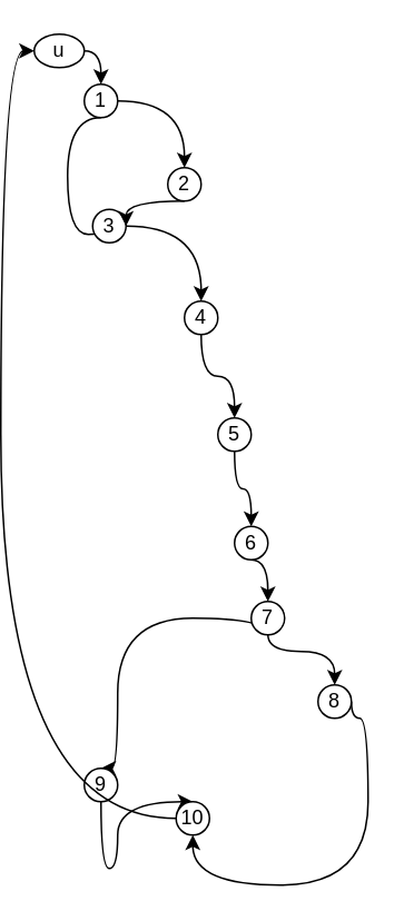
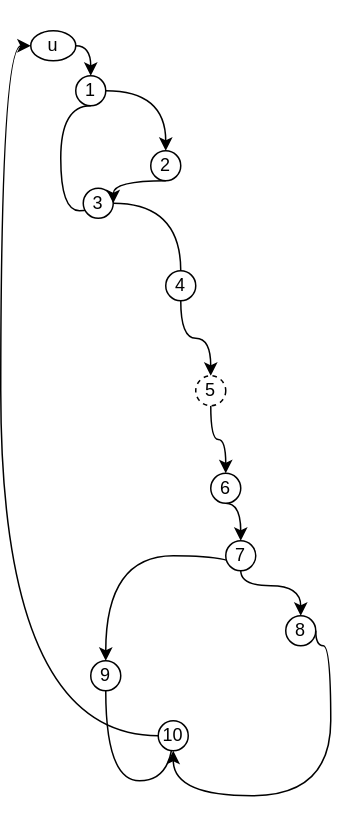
  <mxCell id="0" />
  <mxCell id="1" parent="0" />
  <mxCell id="2" style="edgeStyle=orthogonalEdgeStyle;orthogonalLoop=1;jettySize=auto;html=1;exitX=1;exitY=0.5;exitDx=0;exitDy=0;entryX=0.5;entryY=0;entryDx=0;entryDy=0;curved=1;" edge="1" parent="1" source="3" target="6"><mxGeometry relative="1" as="geometry" /></mxCell>
  <mxCell id="3" value="u" style="ellipse;whiteSpace=wrap;html=1;aspect=fixed;" vertex="1" parent="1"><mxGeometry x="20" y="20" width="30" height="20" as="geometry" /></mxCell>
  <mxCell id="4" style="edgeStyle=orthogonalEdgeStyle;orthogonalLoop=1;jettySize=auto;html=1;exitX=1;exitY=0.5;exitDx=0;exitDy=0;curved=1;" edge="1" parent="1" source="6" target="10"><mxGeometry relative="1" as="geometry" /></mxCell>
  <mxCell id="5" style="edgeStyle=orthogonalEdgeStyle;orthogonalLoop=1;jettySize=auto;html=1;exitX=0.5;exitY=1;exitDx=0;exitDy=0;entryX=0.5;entryY=0;entryDx=0;entryDy=0;curved=1;" edge="1" parent="1" source="6" target="8"><mxGeometry relative="1" as="geometry"><Array as="points"><mxPoint x="40" y="70" /><mxPoint x="40" y="140" /></Array></mxGeometry></mxCell>
  <mxCell id="6" value="1" style="ellipse;whiteSpace=wrap;html=1;aspect=fixed;" vertex="1" parent="1"><mxGeometry x="50" y="50" width="20" height="20" as="geometry" /></mxCell>
- <mxCell id="7" style="edgeStyle=orthogonalEdgeStyle;orthogonalLoop=1;jettySize=auto;html=1;exitX=1;exitY=0.5;exitDx=0;exitDy=0;curved=1;" edge="1" parent="1" source="8" target="12"><mxGeometry relative="1" as="geometry" /></mxCell>
+ <mxCell id="7" style="edgeStyle=orthogonalEdgeStyle;orthogonalLoop=1;jettySize=auto;html=1;exitX=1;exitY=0.5;exitDx=0;exitDy=0;curved=1;endArrow=none;" edge="1" parent="1" source="8" target="12"><mxGeometry relative="1" as="geometry" /></mxCell>
  <mxCell id="8" value="3" style="ellipse;whiteSpace=wrap;html=1;aspect=fixed;" vertex="1" parent="1"><mxGeometry x="55" y="125" width="20" height="20" as="geometry" /></mxCell>
  <mxCell id="9" style="edgeStyle=orthogonalEdgeStyle;orthogonalLoop=1;jettySize=auto;html=1;exitX=0.5;exitY=1;exitDx=0;exitDy=0;curved=1;entryX=1;entryY=0.5;entryDx=0;entryDy=0;" edge="1" parent="1" source="10" target="8"><mxGeometry relative="1" as="geometry"><mxPoint x="60" y="130" as="targetPoint" /></mxGeometry></mxCell>
  <mxCell id="10" value="2" style="ellipse;whiteSpace=wrap;html=1;aspect=fixed;" vertex="1" parent="1"><mxGeometry x="100" y="100" width="20" height="20" as="geometry" /></mxCell>
  <mxCell id="11" style="edgeStyle=orthogonalEdgeStyle;orthogonalLoop=1;jettySize=auto;html=1;exitX=0.5;exitY=1;exitDx=0;exitDy=0;curved=1;" edge="1" parent="1" source="12" target="14"><mxGeometry relative="1" as="geometry" /></mxCell>
  <mxCell id="12" value="4" style="ellipse;whiteSpace=wrap;html=1;aspect=fixed;" vertex="1" parent="1"><mxGeometry x="110" y="180" width="20" height="20" as="geometry" /></mxCell>
  <mxCell id="13" style="edgeStyle=orthogonalEdgeStyle;orthogonalLoop=1;jettySize=auto;html=1;exitX=0.5;exitY=1;exitDx=0;exitDy=0;entryX=0.5;entryY=0;entryDx=0;entryDy=0;curved=1;" edge="1" parent="1" source="14" target="16"><mxGeometry relative="1" as="geometry" /></mxCell>
- <mxCell id="14" value="5" style="ellipse;whiteSpace=wrap;html=1;aspect=fixed;" vertex="1" parent="1"><mxGeometry x="130" y="250" width="20" height="20" as="geometry" /></mxCell>
+ <mxCell id="14" value="5" style="ellipse;whiteSpace=wrap;html=1;aspect=fixed;dashed=1;" vertex="1" parent="1"><mxGeometry x="130" y="250" width="20" height="20" as="geometry" /></mxCell>
  <mxCell id="15" style="edgeStyle=orthogonalEdgeStyle;orthogonalLoop=1;jettySize=auto;html=1;exitX=0.5;exitY=1;exitDx=0;exitDy=0;entryX=0.5;entryY=0;entryDx=0;entryDy=0;curved=1;" edge="1" parent="1" source="16" target="19"><mxGeometry relative="1" as="geometry" /></mxCell>
  <mxCell id="16" value="6" style="ellipse;whiteSpace=wrap;html=1;aspect=fixed;" vertex="1" parent="1"><mxGeometry x="140" y="315" width="20" height="20" as="geometry" /></mxCell>
  <mxCell id="17" style="edgeStyle=orthogonalEdgeStyle;orthogonalLoop=1;jettySize=auto;html=1;exitX=0.5;exitY=1;exitDx=0;exitDy=0;curved=1;" edge="1" parent="1" source="19" target="21"><mxGeometry relative="1" as="geometry"><Array as="points"><mxPoint x="160" y="390" /><mxPoint x="200" y="390" /></Array></mxGeometry></mxCell>
  <mxCell id="18" style="edgeStyle=orthogonalEdgeStyle;orthogonalLoop=1;jettySize=auto;html=1;exitX=0.5;exitY=1;exitDx=0;exitDy=0;entryX=0.5;entryY=0;entryDx=0;entryDy=0;curved=1;" edge="1" parent="1" source="19" target="23"><mxGeometry relative="1" as="geometry"><Array as="points"><mxPoint x="70" y="370" /></Array></mxGeometry></mxCell>
  <mxCell id="19" value="7" style="ellipse;whiteSpace=wrap;html=1;aspect=fixed;" vertex="1" parent="1"><mxGeometry x="150" y="360" width="20" height="20" as="geometry" /></mxCell>
  <mxCell id="20" style="edgeStyle=orthogonalEdgeStyle;orthogonalLoop=1;jettySize=auto;html=1;exitX=1;exitY=0.5;exitDx=0;exitDy=0;curved=1;" edge="1" parent="1" source="21" target="25"><mxGeometry relative="1" as="geometry"><Array as="points"><mxPoint x="210" y="430" /><mxPoint x="220" y="430" /><mxPoint x="220" y="530" /></Array></mxGeometry></mxCell>
  <mxCell id="21" value="8" style="ellipse;whiteSpace=wrap;html=1;aspect=fixed;" vertex="1" parent="1"><mxGeometry x="190" y="410" width="20" height="20" as="geometry" /></mxCell>
  <mxCell id="22" style="edgeStyle=orthogonalEdgeStyle;orthogonalLoop=1;jettySize=auto;html=1;exitX=0.5;exitY=1;exitDx=0;exitDy=0;curved=1;entryX=0.5;entryY=0;entryDx=0;entryDy=0;" edge="1" parent="1" source="23" target="25"><mxGeometry relative="1" as="geometry"><Array as="points"><mxPoint x="70" y="520" /></Array></mxGeometry></mxCell>
- <mxCell id="23" value="9" style="ellipse;whiteSpace=wrap;html=1;aspect=fixed;" vertex="1" parent="1"><mxGeometry x="50" y="460" width="20" height="20" as="geometry" /></mxCell>
+ <mxCell id="23" value="9" style="ellipse;whiteSpace=wrap;html=1;aspect=fixed;" vertex="1" parent="1"><mxGeometry x="60" y="440" width="20" height="20" as="geometry" /></mxCell>
  <mxCell id="24" style="edgeStyle=orthogonalEdgeStyle;orthogonalLoop=1;jettySize=auto;html=1;exitX=0;exitY=0.5;exitDx=0;exitDy=0;entryX=0;entryY=0.5;entryDx=0;entryDy=0;curved=1;" edge="1" parent="1" source="25" target="3"><mxGeometry relative="1" as="geometry" /></mxCell>
  <mxCell id="25" value="10" style="ellipse;whiteSpace=wrap;html=1;aspect=fixed;" vertex="1" parent="1"><mxGeometry x="105" y="480" width="20" height="20" as="geometry" /></mxCell>
